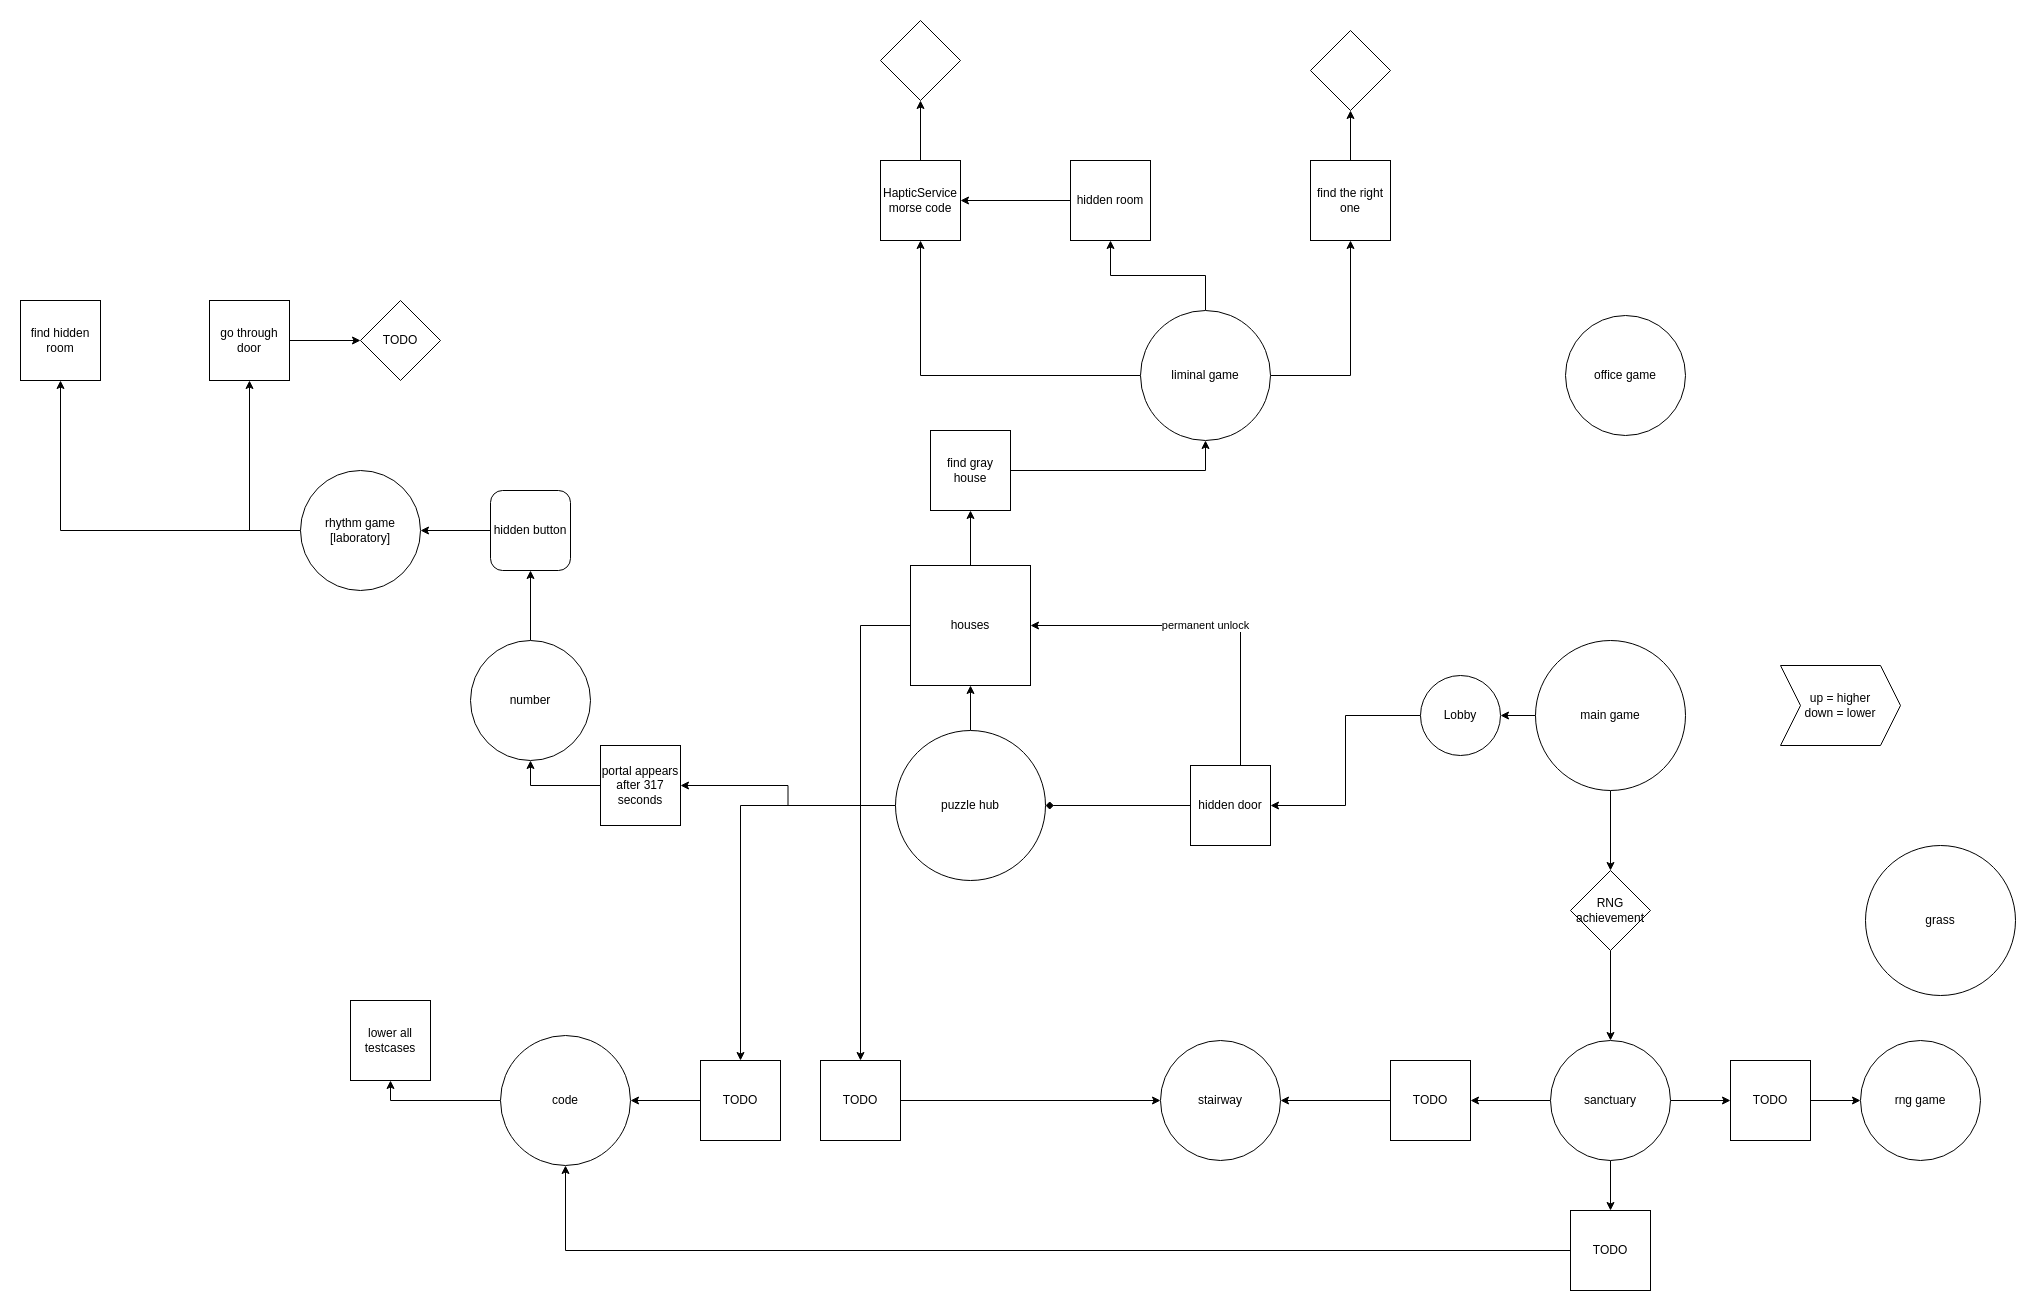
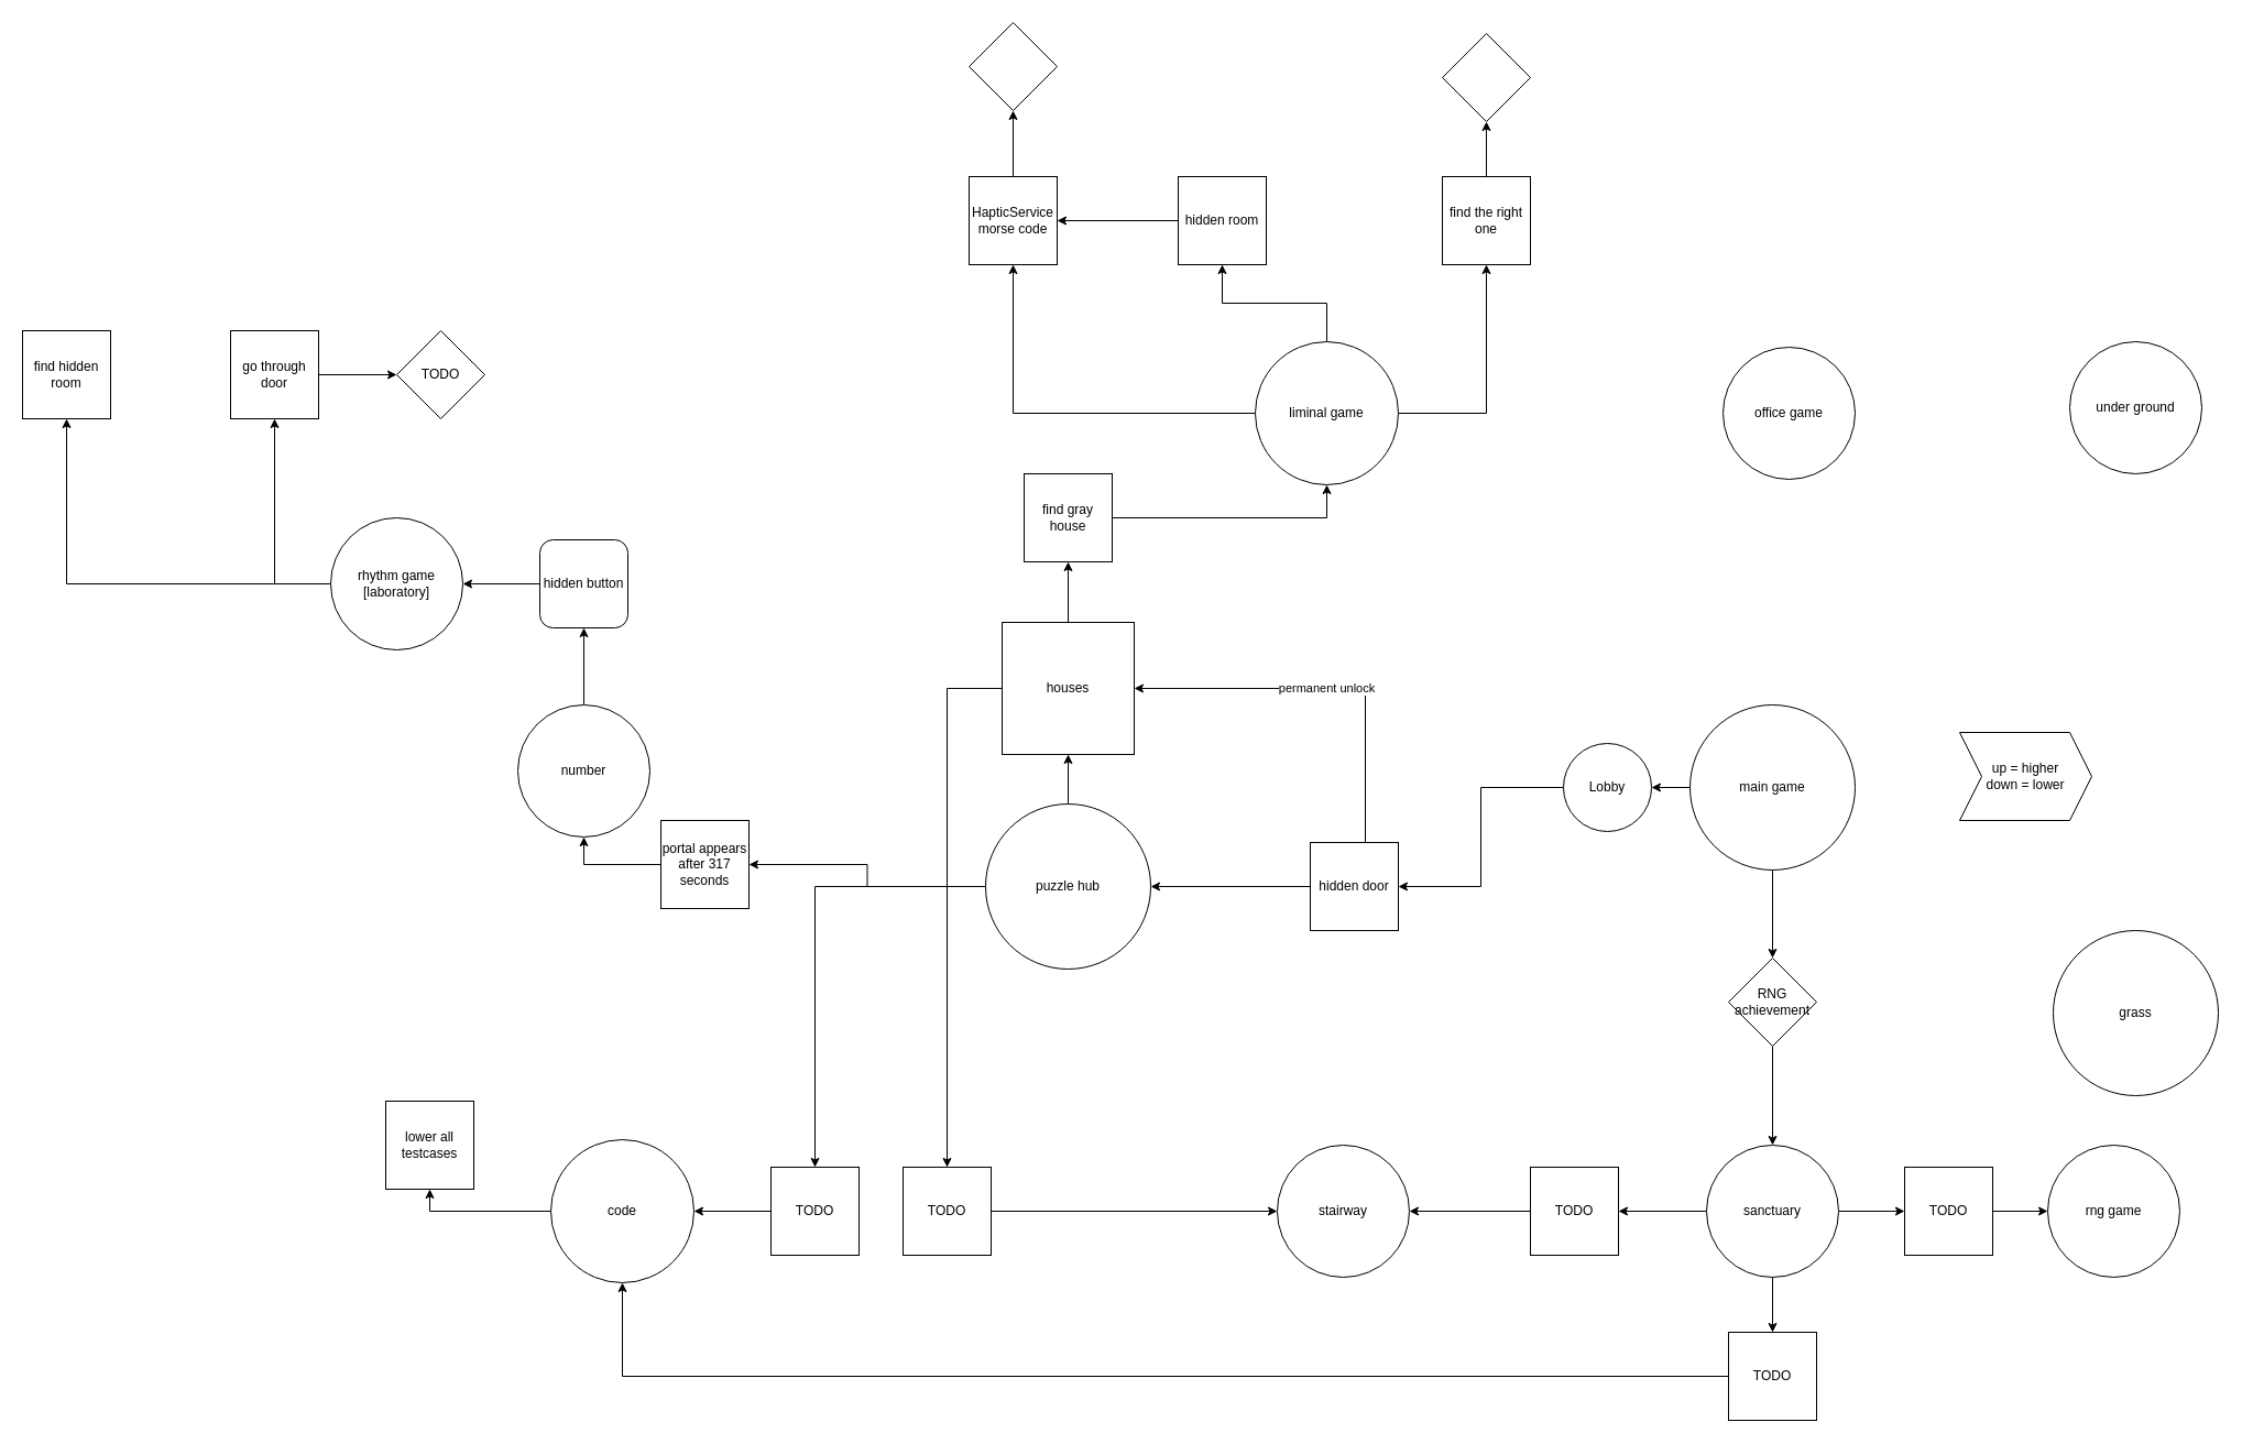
  <mxCell id="0" />
  <mxCell id="1" parent="0" />
  <mxCell id="2" style="edgeStyle=orthogonalEdgeStyle;rounded=0;orthogonalLoop=1;jettySize=auto;html=1;entryX=1;entryY=0.5;entryDx=0;entryDy=0;" parent="1" source="4" target="41" edge="1"><mxGeometry relative="1" as="geometry" /></mxCell>
  <mxCell id="3" style="edgeStyle=orthogonalEdgeStyle;rounded=0;orthogonalLoop=1;jettySize=auto;html=1;entryX=0.5;entryY=0;entryDx=0;entryDy=0;" parent="1" source="4" target="50" edge="1"><mxGeometry relative="1" as="geometry" /></mxCell>
  <mxCell id="4" value="main game" style="ellipse;whiteSpace=wrap;html=1;aspect=fixed;" parent="1" vertex="1"><mxGeometry x="1535" y="640" width="150" height="150" as="geometry" /></mxCell>
  <mxCell id="5" style="edgeStyle=orthogonalEdgeStyle;rounded=0;orthogonalLoop=1;jettySize=auto;html=1;entryX=0.5;entryY=1;entryDx=0;entryDy=0;" parent="1" source="7" target="10" edge="1"><mxGeometry relative="1" as="geometry" /></mxCell>
  <mxCell id="6" style="edgeStyle=orthogonalEdgeStyle;rounded=0;orthogonalLoop=1;jettySize=auto;html=1;entryX=0.5;entryY=1;entryDx=0;entryDy=0;" parent="1" source="7" target="9" edge="1"><mxGeometry relative="1" as="geometry" /></mxCell>
  <mxCell id="7" value="rhythm game&lt;div&gt;[laboratory]&lt;/div&gt;" style="ellipse;whiteSpace=wrap;html=1;aspect=fixed;" parent="1" vertex="1"><mxGeometry x="300" y="470" width="120" height="120" as="geometry" /></mxCell>
  <mxCell id="8" style="edgeStyle=orthogonalEdgeStyle;rounded=0;orthogonalLoop=1;jettySize=auto;html=1;entryX=0;entryY=0.5;entryDx=0;entryDy=0;" parent="1" source="9" target="11" edge="1"><mxGeometry relative="1" as="geometry" /></mxCell>
  <mxCell id="9" value="go through door" style="whiteSpace=wrap;html=1;aspect=fixed;" parent="1" vertex="1"><mxGeometry x="209" y="300" width="80" height="80" as="geometry" /></mxCell>
  <mxCell id="10" value="find hidden room" style="whiteSpace=wrap;html=1;aspect=fixed;" parent="1" vertex="1"><mxGeometry x="20" y="300" width="80" height="80" as="geometry" /></mxCell>
  <mxCell id="11" value="TODO" style="rhombus;whiteSpace=wrap;html=1;" parent="1" vertex="1"><mxGeometry x="360" y="300" width="80" height="80" as="geometry" /></mxCell>
  <mxCell id="12" style="edgeStyle=orthogonalEdgeStyle;rounded=0;orthogonalLoop=1;jettySize=auto;html=1;entryX=0.5;entryY=1;entryDx=0;entryDy=0;" parent="1" source="15" target="17" edge="1"><mxGeometry relative="1" as="geometry" /></mxCell>
  <mxCell id="13" style="edgeStyle=orthogonalEdgeStyle;rounded=0;orthogonalLoop=1;jettySize=auto;html=1;entryX=0.5;entryY=1;entryDx=0;entryDy=0;" parent="1" source="15" target="20" edge="1"><mxGeometry relative="1" as="geometry" /></mxCell>
  <mxCell id="14" style="edgeStyle=orthogonalEdgeStyle;rounded=0;orthogonalLoop=1;jettySize=auto;html=1;entryX=0.5;entryY=1;entryDx=0;entryDy=0;" parent="1" source="15" target="22" edge="1"><mxGeometry relative="1" as="geometry" /></mxCell>
  <mxCell id="15" value="liminal game" style="ellipse;whiteSpace=wrap;html=1;aspect=fixed;" parent="1" vertex="1"><mxGeometry x="1140" y="310" width="130" height="130" as="geometry" /></mxCell>
  <mxCell id="16" style="edgeStyle=orthogonalEdgeStyle;rounded=0;orthogonalLoop=1;jettySize=auto;html=1;entryX=0.5;entryY=1;entryDx=0;entryDy=0;" parent="1" source="17" target="18" edge="1"><mxGeometry relative="1" as="geometry" /></mxCell>
  <mxCell id="17" value="find the right one" style="whiteSpace=wrap;html=1;aspect=fixed;" parent="1" vertex="1"><mxGeometry x="1310" y="160" width="80" height="80" as="geometry" /></mxCell>
  <mxCell id="18" value="" style="rhombus;whiteSpace=wrap;html=1;" parent="1" vertex="1"><mxGeometry x="1310" y="30" width="80" height="80" as="geometry" /></mxCell>
  <mxCell id="19" style="edgeStyle=orthogonalEdgeStyle;rounded=0;orthogonalLoop=1;jettySize=auto;html=1;entryX=0.5;entryY=1;entryDx=0;entryDy=0;" parent="1" source="20" target="23" edge="1"><mxGeometry relative="1" as="geometry" /></mxCell>
  <mxCell id="20" value="HapticService morse code" style="whiteSpace=wrap;html=1;aspect=fixed;" parent="1" vertex="1"><mxGeometry x="880" y="160" width="80" height="80" as="geometry" /></mxCell>
  <mxCell id="21" style="edgeStyle=orthogonalEdgeStyle;rounded=0;orthogonalLoop=1;jettySize=auto;html=1;entryX=1;entryY=0.5;entryDx=0;entryDy=0;" parent="1" source="22" target="20" edge="1"><mxGeometry relative="1" as="geometry" /></mxCell>
  <mxCell id="22" value="hidden room" style="whiteSpace=wrap;html=1;aspect=fixed;" parent="1" vertex="1"><mxGeometry x="1070" y="160" width="80" height="80" as="geometry" /></mxCell>
  <mxCell id="23" value="" style="rhombus;whiteSpace=wrap;html=1;" parent="1" vertex="1"><mxGeometry x="880" y="20" width="80" height="80" as="geometry" /></mxCell>
  <mxCell id="24" value="office game" style="ellipse;whiteSpace=wrap;html=1;aspect=fixed;" parent="1" vertex="1"><mxGeometry x="1565" y="315" width="120" height="120" as="geometry" /></mxCell>
+ <mxCell id="25" value="under ground" style="ellipse;whiteSpace=wrap;html=1;aspect=fixed;" parent="1" vertex="1"><mxGeometry x="1880" y="310" width="120" height="120" as="geometry" /></mxCell>
  <mxCell id="26" value="stairway" style="ellipse;whiteSpace=wrap;html=1;aspect=fixed;" parent="1" vertex="1"><mxGeometry x="1160" y="1040" width="120" height="120" as="geometry" /></mxCell>
  <mxCell id="27" value="rng game" style="ellipse;whiteSpace=wrap;html=1;aspect=fixed;" parent="1" vertex="1"><mxGeometry x="1860" y="1040" width="120" height="120" as="geometry" /></mxCell>
  <mxCell id="28" style="edgeStyle=orthogonalEdgeStyle;rounded=0;orthogonalLoop=1;jettySize=auto;html=1;entryX=0.5;entryY=1;entryDx=0;entryDy=0;" parent="1" source="29" target="31" edge="1"><mxGeometry relative="1" as="geometry" /></mxCell>
  <mxCell id="29" value="number" style="ellipse;whiteSpace=wrap;html=1;aspect=fixed;" parent="1" vertex="1"><mxGeometry x="470" y="640" width="120" height="120" as="geometry" /></mxCell>
  <mxCell id="30" style="edgeStyle=orthogonalEdgeStyle;rounded=0;orthogonalLoop=1;jettySize=auto;html=1;entryX=1;entryY=0.5;entryDx=0;entryDy=0;" parent="1" source="31" target="7" edge="1"><mxGeometry relative="1" as="geometry" /></mxCell>
  <mxCell id="31" value="hidden button" style="whiteSpace=wrap;html=1;aspect=fixed;rounded=1;" parent="1" vertex="1"><mxGeometry x="490" y="490" width="80" height="80" as="geometry" /></mxCell>
  <mxCell id="32" style="edgeStyle=orthogonalEdgeStyle;rounded=0;orthogonalLoop=1;jettySize=auto;html=1;entryX=0.5;entryY=1;entryDx=0;entryDy=0;" parent="1" source="34" target="36" edge="1"><mxGeometry relative="1" as="geometry" /></mxCell>
  <mxCell id="33" style="edgeStyle=orthogonalEdgeStyle;rounded=0;orthogonalLoop=1;jettySize=auto;html=1;entryX=0.5;entryY=0;entryDx=0;entryDy=0;" parent="1" source="34" target="56" edge="1"><mxGeometry relative="1" as="geometry" /></mxCell>
  <mxCell id="34" value="houses" style="whiteSpace=wrap;html=1;aspect=fixed;rounded=0;" parent="1" vertex="1"><mxGeometry x="910" y="565" width="120" height="120" as="geometry" /></mxCell>
  <mxCell id="35" style="edgeStyle=orthogonalEdgeStyle;rounded=0;orthogonalLoop=1;jettySize=auto;html=1;entryX=0.5;entryY=1;entryDx=0;entryDy=0;" parent="1" source="36" target="15" edge="1"><mxGeometry relative="1" as="geometry" /></mxCell>
  <mxCell id="36" value="find gray house" style="whiteSpace=wrap;html=1;aspect=fixed;" parent="1" vertex="1"><mxGeometry x="930" y="430" width="80" height="80" as="geometry" /></mxCell>
  <mxCell id="37" style="edgeStyle=orthogonalEdgeStyle;rounded=0;orthogonalLoop=1;jettySize=auto;html=1;entryX=0.5;entryY=1;entryDx=0;entryDy=0;" parent="1" source="38" target="39" edge="1"><mxGeometry relative="1" as="geometry" /></mxCell>
  <mxCell id="38" value="code" style="ellipse;whiteSpace=wrap;html=1;aspect=fixed;" parent="1" vertex="1"><mxGeometry x="500" y="1035" width="130" height="130" as="geometry" /></mxCell>
  <mxCell id="39" value="lower all testcases" style="whiteSpace=wrap;html=1;aspect=fixed;" parent="1" vertex="1"><mxGeometry x="350" y="1000" width="80" height="80" as="geometry" /></mxCell>
  <mxCell id="40" style="edgeStyle=orthogonalEdgeStyle;rounded=0;orthogonalLoop=1;jettySize=auto;html=1;entryX=1;entryY=0.5;entryDx=0;entryDy=0;" parent="1" source="41" target="44" edge="1"><mxGeometry relative="1" as="geometry" /></mxCell>
  <mxCell id="41" value="Lobby" style="ellipse;whiteSpace=wrap;html=1;" parent="1" vertex="1"><mxGeometry x="1420" y="675" width="80" height="80" as="geometry" /></mxCell>
  <mxCell id="42" value="permanent unlock" style="edgeStyle=orthogonalEdgeStyle;rounded=0;orthogonalLoop=1;jettySize=auto;html=1;entryX=1;entryY=0.5;entryDx=0;entryDy=0;" parent="1" source="44" target="34" edge="1"><mxGeometry relative="1" as="geometry"><Array as="points"><mxPoint x="1240" y="625" /></Array></mxGeometry></mxCell>
- <mxCell id="43" style="edgeStyle=orthogonalEdgeStyle;rounded=0;orthogonalLoop=1;jettySize=auto;html=1;entryX=1;entryY=0.5;entryDx=0;entryDy=0;endArrow=diamond;" edge="1" parent="1" source="44" target="67"><mxGeometry relative="1" as="geometry" /></mxCell>
+ <mxCell id="43" style="edgeStyle=orthogonalEdgeStyle;rounded=0;orthogonalLoop=1;jettySize=auto;html=1;entryX=1;entryY=0.5;entryDx=0;entryDy=0;" edge="1" parent="1" source="44" target="67"><mxGeometry relative="1" as="geometry" /></mxCell>
  <mxCell id="44" value="hidden door" style="whiteSpace=wrap;html=1;aspect=fixed;" parent="1" vertex="1"><mxGeometry x="1190" y="765" width="80" height="80" as="geometry" /></mxCell>
  <mxCell id="45" style="edgeStyle=orthogonalEdgeStyle;rounded=0;orthogonalLoop=1;jettySize=auto;html=1;entryX=0;entryY=0.5;entryDx=0;entryDy=0;" parent="1" source="48" target="54" edge="1"><mxGeometry relative="1" as="geometry" /></mxCell>
  <mxCell id="46" style="edgeStyle=orthogonalEdgeStyle;rounded=0;orthogonalLoop=1;jettySize=auto;html=1;entryX=1;entryY=0.5;entryDx=0;entryDy=0;" parent="1" source="48" target="58" edge="1"><mxGeometry relative="1" as="geometry" /></mxCell>
  <mxCell id="47" style="edgeStyle=orthogonalEdgeStyle;rounded=0;orthogonalLoop=1;jettySize=auto;html=1;" parent="1" source="48" target="62" edge="1"><mxGeometry relative="1" as="geometry" /></mxCell>
  <mxCell id="48" value="sanctuary" style="ellipse;whiteSpace=wrap;html=1;aspect=fixed;" parent="1" vertex="1"><mxGeometry x="1550" y="1040" width="120" height="120" as="geometry" /></mxCell>
  <mxCell id="49" style="edgeStyle=orthogonalEdgeStyle;rounded=0;orthogonalLoop=1;jettySize=auto;html=1;entryX=0.5;entryY=0;entryDx=0;entryDy=0;" parent="1" source="50" target="48" edge="1"><mxGeometry relative="1" as="geometry" /></mxCell>
  <mxCell id="50" value="RNG achievement" style="rhombus;whiteSpace=wrap;html=1;" parent="1" vertex="1"><mxGeometry x="1570" y="870" width="80" height="80" as="geometry" /></mxCell>
  <mxCell id="51" style="edgeStyle=orthogonalEdgeStyle;rounded=0;orthogonalLoop=1;jettySize=auto;html=1;entryX=0.5;entryY=1;entryDx=0;entryDy=0;" parent="1" source="52" target="29" edge="1"><mxGeometry relative="1" as="geometry" /></mxCell>
  <mxCell id="52" value="portal appears after 317 seconds" style="whiteSpace=wrap;html=1;aspect=fixed;" parent="1" vertex="1"><mxGeometry x="600" y="745" width="80" height="80" as="geometry" /></mxCell>
  <mxCell id="53" style="edgeStyle=orthogonalEdgeStyle;rounded=0;orthogonalLoop=1;jettySize=auto;html=1;entryX=0;entryY=0.5;entryDx=0;entryDy=0;" parent="1" source="54" target="27" edge="1"><mxGeometry relative="1" as="geometry" /></mxCell>
  <mxCell id="54" value="TODO" style="whiteSpace=wrap;html=1;aspect=fixed;" parent="1" vertex="1"><mxGeometry x="1730" y="1060" width="80" height="80" as="geometry" /></mxCell>
  <mxCell id="55" style="edgeStyle=orthogonalEdgeStyle;rounded=0;orthogonalLoop=1;jettySize=auto;html=1;entryX=0;entryY=0.5;entryDx=0;entryDy=0;" parent="1" source="56" target="26" edge="1"><mxGeometry relative="1" as="geometry" /></mxCell>
  <mxCell id="56" value="TODO" style="whiteSpace=wrap;html=1;aspect=fixed;" parent="1" vertex="1"><mxGeometry x="820" y="1060" width="80" height="80" as="geometry" /></mxCell>
  <mxCell id="57" style="edgeStyle=orthogonalEdgeStyle;rounded=0;orthogonalLoop=1;jettySize=auto;html=1;entryX=1;entryY=0.5;entryDx=0;entryDy=0;" parent="1" source="58" target="26" edge="1"><mxGeometry relative="1" as="geometry" /></mxCell>
  <mxCell id="58" value="TODO" style="whiteSpace=wrap;html=1;aspect=fixed;" parent="1" vertex="1"><mxGeometry x="1390" y="1060" width="80" height="80" as="geometry" /></mxCell>
  <mxCell id="59" style="edgeStyle=orthogonalEdgeStyle;rounded=0;orthogonalLoop=1;jettySize=auto;html=1;entryX=1;entryY=0.5;entryDx=0;entryDy=0;" parent="1" source="60" target="38" edge="1"><mxGeometry relative="1" as="geometry" /></mxCell>
  <mxCell id="60" value="TODO" style="whiteSpace=wrap;html=1;aspect=fixed;" parent="1" vertex="1"><mxGeometry x="700" y="1060" width="80" height="80" as="geometry" /></mxCell>
  <mxCell id="61" style="edgeStyle=orthogonalEdgeStyle;rounded=0;orthogonalLoop=1;jettySize=auto;html=1;entryX=0.5;entryY=1;entryDx=0;entryDy=0;" parent="1" source="62" target="38" edge="1"><mxGeometry relative="1" as="geometry" /></mxCell>
  <mxCell id="62" value="TODO" style="whiteSpace=wrap;html=1;aspect=fixed;" parent="1" vertex="1"><mxGeometry x="1570" y="1210" width="80" height="80" as="geometry" /></mxCell>
  <mxCell id="63" value="up = higher&lt;div&gt;down = lower&lt;/div&gt;" style="shape=step;perimeter=stepPerimeter;whiteSpace=wrap;html=1;fixedSize=1;" parent="1" vertex="1"><mxGeometry x="1780" y="665" width="120" height="80" as="geometry" /></mxCell>
  <mxCell id="64" style="edgeStyle=orthogonalEdgeStyle;rounded=0;orthogonalLoop=1;jettySize=auto;html=1;entryX=0.5;entryY=1;entryDx=0;entryDy=0;" edge="1" parent="1" source="67" target="34"><mxGeometry relative="1" as="geometry" /></mxCell>
  <mxCell id="65" style="edgeStyle=orthogonalEdgeStyle;rounded=0;orthogonalLoop=1;jettySize=auto;html=1;entryX=1;entryY=0.5;entryDx=0;entryDy=0;" edge="1" parent="1" source="67" target="52"><mxGeometry relative="1" as="geometry" /></mxCell>
  <mxCell id="66" style="edgeStyle=orthogonalEdgeStyle;rounded=0;orthogonalLoop=1;jettySize=auto;html=1;entryX=0.5;entryY=0;entryDx=0;entryDy=0;" edge="1" parent="1" source="67" target="60"><mxGeometry relative="1" as="geometry" /></mxCell>
  <mxCell id="67" value="puzzle hub" style="ellipse;whiteSpace=wrap;html=1;aspect=fixed;" vertex="1" parent="1"><mxGeometry x="895" y="730" width="150" height="150" as="geometry" /></mxCell>
  <mxCell id="68" value="grass" style="ellipse;whiteSpace=wrap;html=1;aspect=fixed;" vertex="1" parent="1"><mxGeometry x="1865" y="845" width="150" height="150" as="geometry" /></mxCell>
